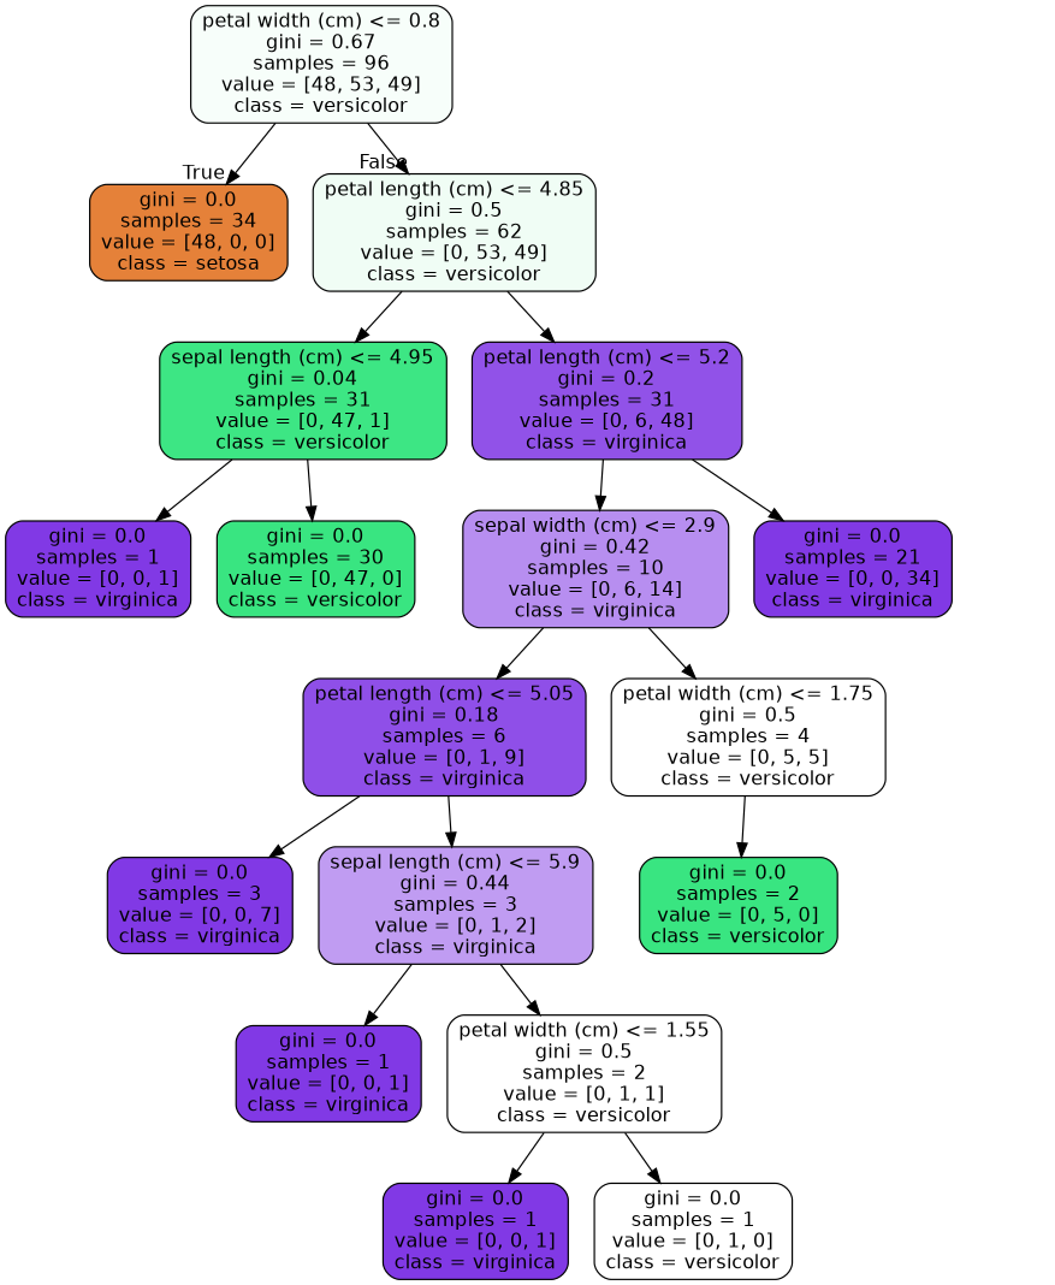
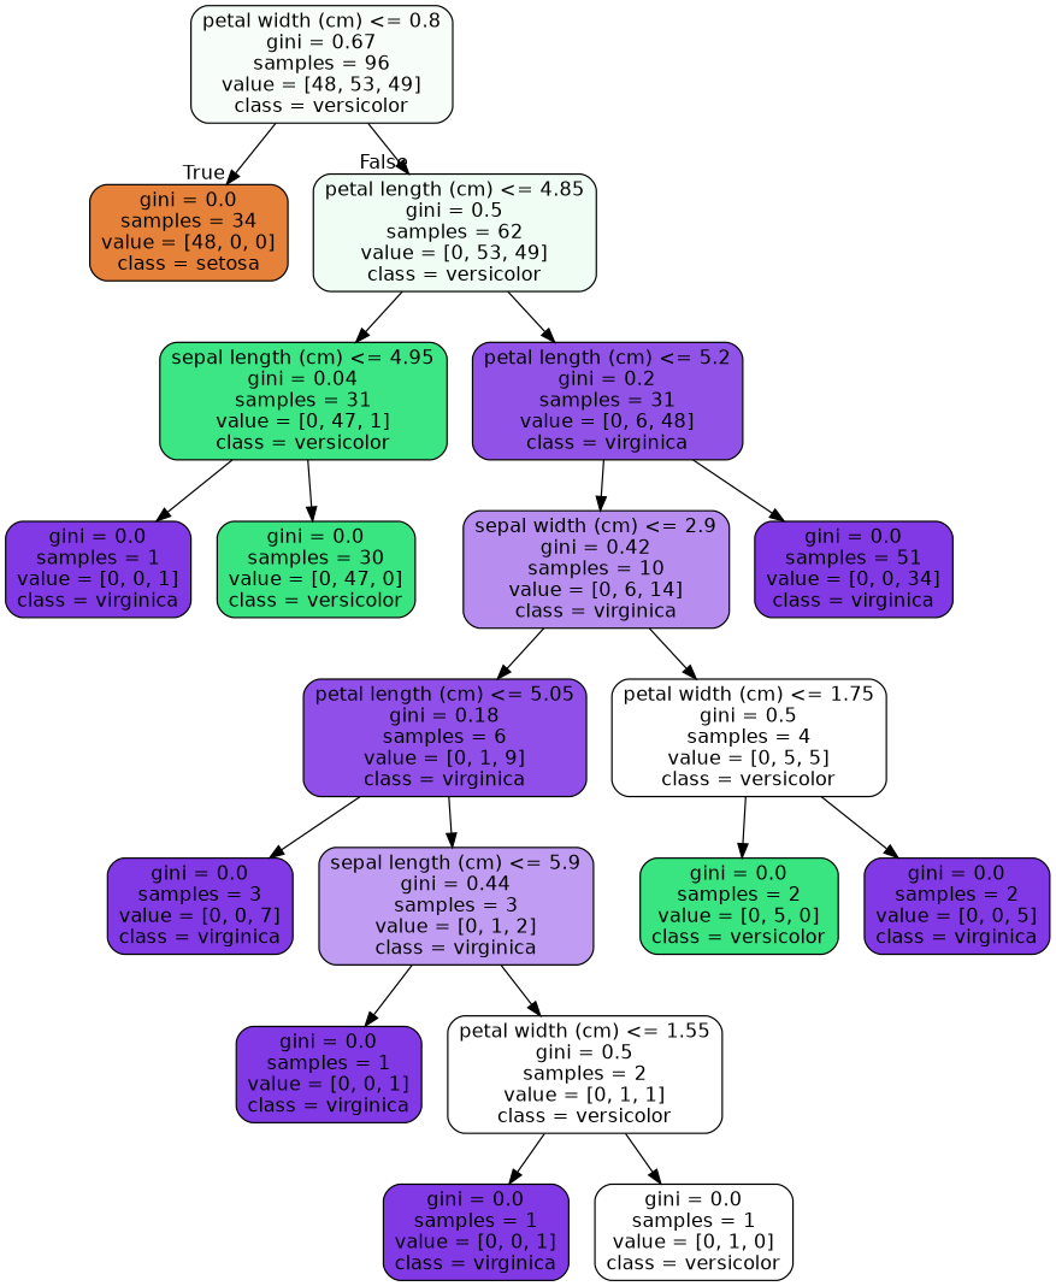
  digraph {
    node [color=black fillcolor="#8139e5" fontname=helvetica shape=box style="filled, rounded"]
    edge [fontname=helvetica]
    n1 [fillcolor="#f7fefa" label="petal width (cm) <= 0.8\ngini = 0.67\nsamples = 96\nvalue = [48, 53, 49]\nclass = versicolor"]
    n2 [fillcolor="#e58139" label="gini = 0.0\nsamples = 34\nvalue = [48, 0, 0]\nclass = setosa"]
    n3 [fillcolor="#f0fdf5" label="petal length (cm) <= 4.85\ngini = 0.5\nsamples = 62\nvalue = [0, 53, 49]\nclass = versicolor"]
    n4 [fillcolor="#3de684" label="sepal length (cm) <= 4.95\ngini = 0.04\nsamples = 31\nvalue = [0, 47, 1]\nclass = versicolor"]
    n5 [fillcolor="#9152e8" label="petal length (cm) <= 5.2\ngini = 0.2\nsamples = 31\nvalue = [0, 6, 48]\nclass = virginica"]
    n6 [label="gini = 0.0\nsamples = 1\nvalue = [0, 0, 1]\nclass = virginica"]
    n7 [fillcolor="#39e581" label="gini = 0.0\nsamples = 30\nvalue = [0, 47, 0]\nclass = versicolor"]
    n8 [fillcolor="#b78ef0" label="sepal width (cm) <= 2.9\ngini = 0.42\nsamples = 10\nvalue = [0, 6, 14]\nclass = virginica"]
-   n9 [label="gini = 0.0\nsamples = 21\nvalue = [0, 0, 34]\nclass = virginica"]
+   n9 [label="gini = 0.0\nsamples = 51\nvalue = [0, 0, 34]\nclass = virginica"]
    n10 [fillcolor="#8f4fe8" label="petal length (cm) <= 5.05\ngini = 0.18\nsamples = 6\nvalue = [0, 1, 9]\nclass = virginica"]
    n11 [fillcolor="#ffffff" label="petal width (cm) <= 1.75\ngini = 0.5\nsamples = 4\nvalue = [0, 5, 5]\nclass = versicolor"]
    n12 [label="gini = 0.0\nsamples = 3\nvalue = [0, 0, 7]\nclass = virginica"]
    n13 [fillcolor="#c09cf2" label="sepal length (cm) <= 5.9\ngini = 0.44\nsamples = 3\nvalue = [0, 1, 2]\nclass = virginica"]
    n14 [fillcolor="#39e581" label="gini = 0.0\nsamples = 2\nvalue = [0, 5, 0]\nclass = versicolor"]
+   n15 [label="gini = 0.0\nsamples = 2\nvalue = [0, 0, 5]\nclass = virginica"]
    n16 [label="gini = 0.0\nsamples = 1\nvalue = [0, 0, 1]\nclass = virginica"]
    n17 [fillcolor="#ffffff" label="petal width (cm) <= 1.55\ngini = 0.5\nsamples = 2\nvalue = [0, 1, 1]\nclass = versicolor"]
    n18 [label="gini = 0.0\nsamples = 1\nvalue = [0, 0, 1]\nclass = virginica"]
    n19 [fillcolor="#ffffff" label="gini = 0.0\nsamples = 1\nvalue = [0, 1, 0]\nclass = versicolor"]
    n1 -> n2 [headlabel=True labelangle=45 labeldistance=2.5]
    n1 -> n3 [headlabel=False labelangle=-45 labeldistance=2.5]
    n3 -> n4
    n3 -> n5
    n4 -> n6
    n4 -> n7
    n5 -> n8
    n5 -> n9
    n8 -> n10
    n8 -> n11
    n10 -> n12
    n10 -> n13
    n11 -> n14
+   n11 -> n15
    n13 -> n16
    n13 -> n17
    n17 -> n18
    n17 -> n19
  }
